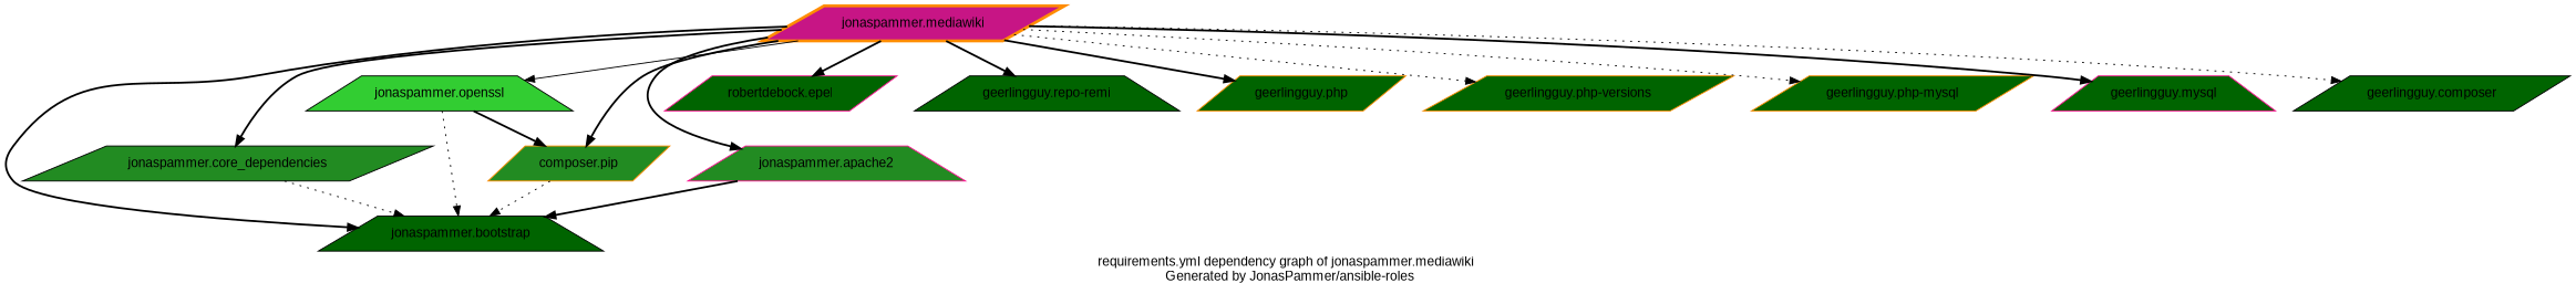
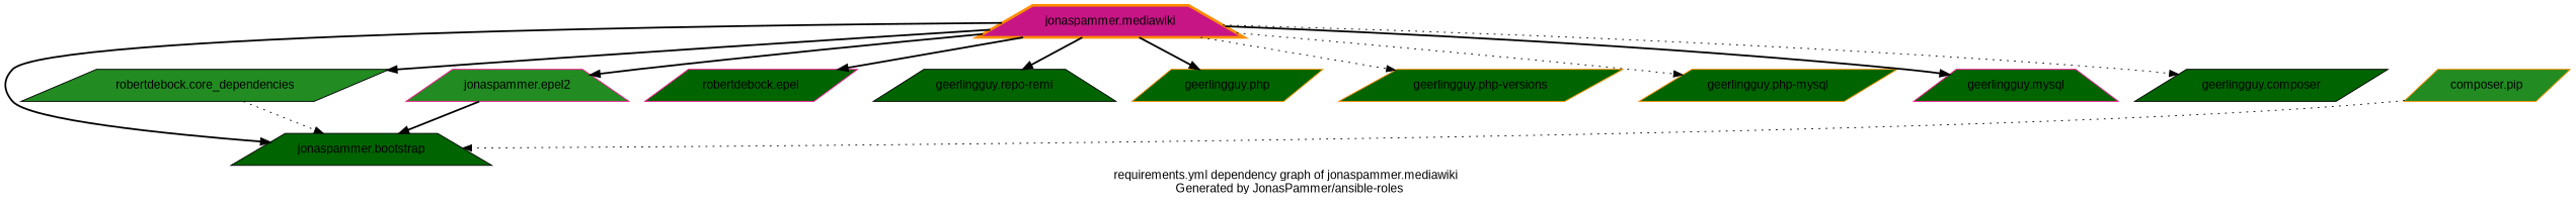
  digraph {
    fontname="Liberation Sans"
    label="requirements.yml dependency graph of jonaspammer.mediawiki \n Generated by JonasPammer/ansible-roles"
    node [color=darkorange fillcolor=darkgreen fontname="Liberation Sans" shape=parallelogram style=filled]
    edge [fontname="Liberation Sans" style=bold]
-   "jonaspammer.mediawiki" [fillcolor=mediumvioletred penwidth=3]
+   "jonaspammer.mediawiki" [fillcolor=mediumvioletred penwidth=3 shape=trapezium]
    "jonaspammer.bootstrap" [color=black shape=trapezium]
-   "jonaspammer.core_dependencies" [color=black fillcolor=forestgreen]
-   "jonaspammer.openssl" [color=black fillcolor=limegreen shape=trapezium]
+   "jonaspammer.core_dependencies" [color=black fillcolor=forestgreen label="robertdebock.core_dependencies"]
    n5 [fillcolor=forestgreen label="composer.pip"]
-   "jonaspammer.apache2" [color=deeppink fillcolor=forestgreen shape=trapezium]
+   "jonaspammer.apache2" [color=deeppink fillcolor=forestgreen shape=trapezium label="jonaspammer.epel2"]
    "robertdebock.epel" [color=deeppink]
    "geerlingguy.repo-remi" [color=black shape=trapezium]
    "geerlingguy.php"
    "geerlingguy.php-versions"
    "geerlingguy.php-mysql"
    "geerlingguy.mysql" [color=deeppink shape=trapezium]
    "geerlingguy.composer" [color=black]
    "jonaspammer.mediawiki" -> "jonaspammer.bootstrap"
    "jonaspammer.mediawiki" -> "jonaspammer.core_dependencies"
-   "jonaspammer.mediawiki" -> "jonaspammer.openssl" [style=solid]
-   "jonaspammer.mediawiki" -> n5
    "jonaspammer.mediawiki" -> "jonaspammer.apache2"
    "jonaspammer.mediawiki" -> "robertdebock.epel"
    "jonaspammer.mediawiki" -> "geerlingguy.repo-remi"
    "jonaspammer.mediawiki" -> "geerlingguy.php"
    "jonaspammer.mediawiki" -> "geerlingguy.php-versions" [style=dotted]
    "jonaspammer.mediawiki" -> "geerlingguy.php-mysql" [style=dotted]
    "jonaspammer.mediawiki" -> "geerlingguy.mysql"
    "jonaspammer.mediawiki" -> "geerlingguy.composer" [style=dotted]
    "jonaspammer.core_dependencies" -> "jonaspammer.bootstrap" [style=dotted]
-   "jonaspammer.openssl" -> "jonaspammer.bootstrap" [style=dotted]
-   "jonaspammer.openssl" -> n5
    n5 -> "jonaspammer.bootstrap" [style=dotted]
    "jonaspammer.apache2" -> "jonaspammer.bootstrap"
  }
